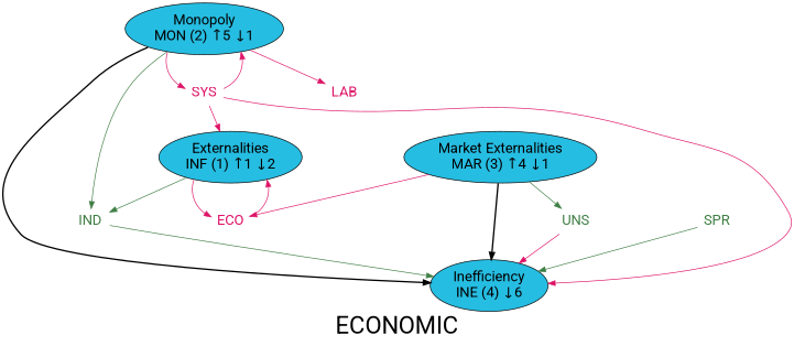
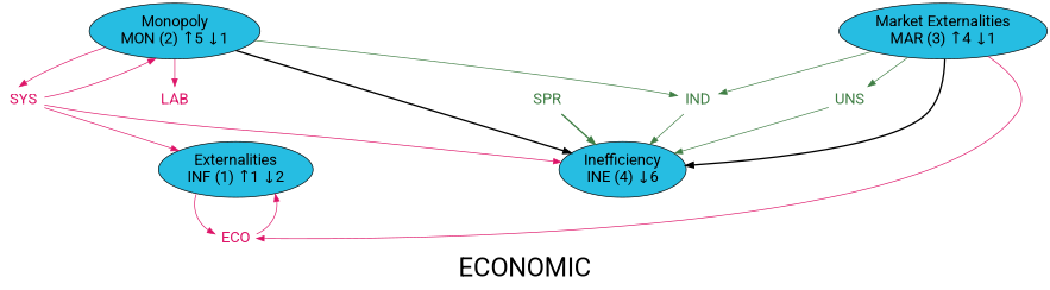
  digraph {
    fontname=Roboto
    fontsize=34
    label=ECONOMIC
    mindist=2.0
    nodesep=2.0
    node [fontname=Roboto fontsize=20 shape=plaintext]
    edge [color="#dd1367" fontname=Roboto]
    n1 [fillcolor="#26bde2" label="Inefficiency\nINE (4) &darr;6" shape=oval style=filled]
    n2 [fillcolor="#26bde2" label="Monopoly\nMON (2) &uarr;5 &darr;1" shape=oval style=filled]
    n3 [fontcolor="#3f7e44" label=IND]
    n4 [fontcolor="#dd1367" label=LAB]
    n5 [fontcolor="#dd1367" label=SYS]
    n6 [fillcolor="#26bde2" label="Market Externalities\nMAR (3) &uarr;4 &darr;1" shape=oval style=filled]
    n7 [fontcolor="#dd1367" label=ECO]
    n8 [fontcolor="#3f7e44" label=UNS]
    n9 [fillcolor="#26bde2" label="Externalities\nINF (1) &uarr;1 &darr;2" shape=oval style=filled]
    n10 [fontcolor="#3f7e44" label=SPR]
    n2 -> n1 [color=black style=bold]
    n2 -> n3 [color="#3f7e44" style=solid]
    n2 -> n4 [style=solid]
    n2 -> n5 [style=solid]
    n3 -> n1 [color="#3f7e44"]
    n5 -> n1
    n5 -> n2
    n5 -> n9
    n6 -> n1 [color=black style=bold]
-   n9 -> n3 [color="#3f7e44" style=solid]
+   n6 -> n3 [color="#3f7e44" style=solid]
    n6 -> n7 [style=solid]
    n6 -> n8 [color="#3f7e44" style=solid]
    n7 -> n9
-   n8 -> n1
+   n8 -> n1 [color="#3f7e44"]
    n9 -> n7 [style=solid]
-   n10 -> n1 [color="#3f7e44"]
+   n10 -> n1 [color="#3f7e44" style=bold]
  }
